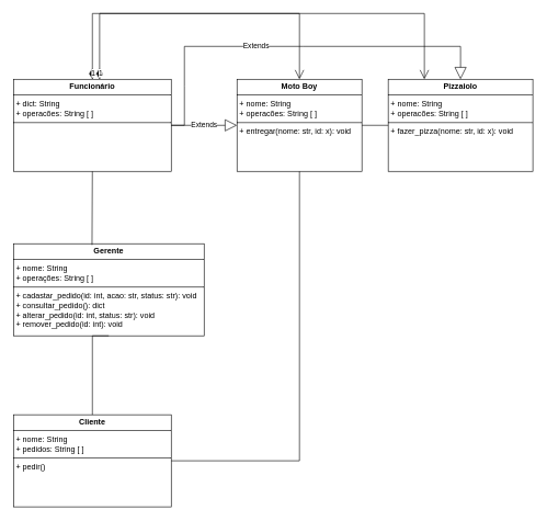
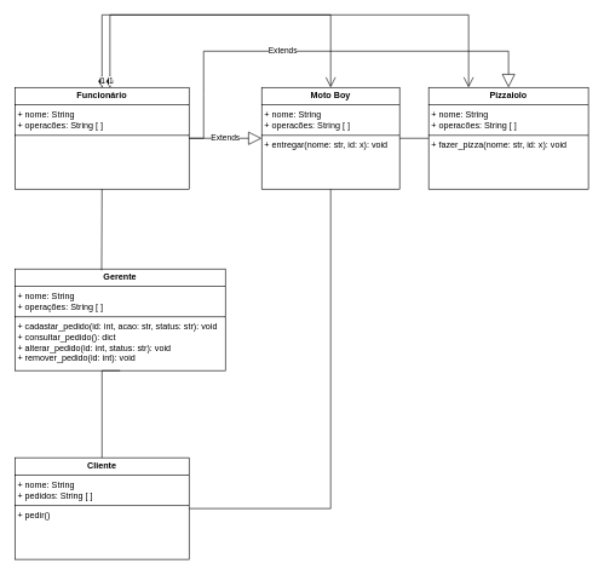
  <mxCell id="0" />
  <mxCell id="1" parent="0" />
  <mxCell id="2" value="&lt;p style=&quot;margin:0px;margin-top:4px;text-align:center;&quot;&gt;&lt;b&gt;Gerente&lt;/b&gt;&lt;/p&gt;&lt;hr size=&quot;1&quot; style=&quot;border-style:solid;&quot;&gt;&lt;p style=&quot;margin:0px;margin-left:4px;&quot;&gt;+ nome: String&lt;/p&gt;&lt;p style=&quot;margin:0px;margin-left:4px;&quot;&gt;+ operações: String [ ]&lt;/p&gt;&lt;hr size=&quot;1&quot; style=&quot;border-style:solid;&quot;&gt;&lt;p style=&quot;margin:0px;margin-left:4px;&quot;&gt;+ cadastar_pedido(id: int, acao: str, status: str): void&lt;/p&gt;&lt;p style=&quot;margin:0px;margin-left:4px;&quot;&gt;+ consultar&lt;span style=&quot;background-color: transparent; color: light-dark(rgb(0, 0, 0), rgb(255, 255, 255));&quot;&gt;_pedido&lt;/span&gt;&lt;span style=&quot;background-color: transparent; color: light-dark(rgb(0, 0, 0), rgb(255, 255, 255));&quot;&gt;(): dict&lt;/span&gt;&lt;/p&gt;&lt;p style=&quot;margin:0px;margin-left:4px;&quot;&gt;+ alterar&lt;span style=&quot;background-color: transparent; color: light-dark(rgb(0, 0, 0), rgb(255, 255, 255));&quot;&gt;_pedido&lt;/span&gt;&lt;span style=&quot;background-color: transparent; color: light-dark(rgb(0, 0, 0), rgb(255, 255, 255));&quot;&gt;(&lt;/span&gt;&lt;span style=&quot;background-color: transparent; color: light-dark(rgb(0, 0, 0), rgb(255, 255, 255));&quot;&gt;id: int, status: str): void&lt;/span&gt;&lt;/p&gt;&lt;p style=&quot;margin:0px;margin-left:4px;&quot;&gt;&lt;span style=&quot;background-color: transparent; color: light-dark(rgb(0, 0, 0), rgb(255, 255, 255));&quot;&gt;+ remover&lt;/span&gt;&lt;span style=&quot;background-color: transparent; color: light-dark(rgb(0, 0, 0), rgb(255, 255, 255));&quot;&gt;_pedido&lt;/span&gt;&lt;span style=&quot;background-color: transparent; color: light-dark(rgb(0, 0, 0), rgb(255, 255, 255));&quot;&gt;(id: int&lt;/span&gt;&lt;span style=&quot;background-color: transparent; color: light-dark(rgb(0, 0, 0), rgb(255, 255, 255));&quot;&gt;): void&lt;/span&gt;&lt;/p&gt;" style="verticalAlign=top;align=left;overflow=fill;html=1;whiteSpace=wrap;" parent="1" vertex="1"><mxGeometry x="20" y="370" width="290" height="140" as="geometry" /></mxCell>
  <mxCell id="3" value="&lt;p style=&quot;margin:0px;margin-top:4px;text-align:center;&quot;&gt;&lt;b&gt;Cliente&lt;/b&gt;&lt;/p&gt;&lt;hr size=&quot;1&quot; style=&quot;border-style:solid;&quot;&gt;&lt;p style=&quot;margin:0px;margin-left:4px;&quot;&gt;+ nome: String&lt;/p&gt;&lt;p style=&quot;margin:0px;margin-left:4px;&quot;&gt;+ pedidos: String [ ]&lt;/p&gt;&lt;hr size=&quot;1&quot; style=&quot;border-style:solid;&quot;&gt;&lt;p style=&quot;margin:0px;margin-left:4px;&quot;&gt;+ pedir()&lt;/p&gt;" style="verticalAlign=top;align=left;overflow=fill;html=1;whiteSpace=wrap;" vertex="1" parent="1"><mxGeometry x="20" y="630" width="240" height="140" as="geometry" /></mxCell>
- <mxCell id="4" value="&lt;p style=&quot;margin:0px;margin-top:4px;text-align:center;&quot;&gt;&lt;b&gt;Funcionário&lt;/b&gt;&lt;/p&gt;&lt;hr size=&quot;1&quot; style=&quot;border-style:solid;&quot;&gt;&lt;p style=&quot;margin:0px;margin-left:4px;&quot;&gt;+ dict: String&lt;/p&gt;&lt;p style=&quot;margin:0px;margin-left:4px;&quot;&gt;+ operacões: String [ ]&lt;/p&gt;&lt;hr size=&quot;1&quot; style=&quot;border-style:solid;&quot;&gt;&lt;p style=&quot;margin:0px;margin-left:4px;&quot;&gt;&lt;br&gt;&lt;/p&gt;" style="verticalAlign=top;align=left;overflow=fill;html=1;whiteSpace=wrap;" vertex="1" parent="1"><mxGeometry x="20" y="120" width="240" height="140" as="geometry" /></mxCell>
+ <mxCell id="4" value="&lt;p style=&quot;margin:0px;margin-top:4px;text-align:center;&quot;&gt;&lt;b&gt;Funcionário&lt;/b&gt;&lt;/p&gt;&lt;hr size=&quot;1&quot; style=&quot;border-style:solid;&quot;&gt;&lt;p style=&quot;margin:0px;margin-left:4px;&quot;&gt;+ nome: String&lt;/p&gt;&lt;p style=&quot;margin:0px;margin-left:4px;&quot;&gt;+ operacões: String [ ]&lt;/p&gt;&lt;hr size=&quot;1&quot; style=&quot;border-style:solid;&quot;&gt;&lt;p style=&quot;margin:0px;margin-left:4px;&quot;&gt;&lt;br&gt;&lt;/p&gt;" style="verticalAlign=top;align=left;overflow=fill;html=1;whiteSpace=wrap;" vertex="1" parent="1"><mxGeometry x="20" y="120" width="240" height="140" as="geometry" /></mxCell>
  <mxCell id="5" value="&lt;p style=&quot;margin:0px;margin-top:4px;text-align:center;&quot;&gt;&lt;b&gt;Moto Boy&lt;/b&gt;&lt;/p&gt;&lt;hr size=&quot;1&quot; style=&quot;border-style:solid;&quot;&gt;&lt;p style=&quot;margin: 0px 0px 0px 4px;&quot;&gt;+ nome: String&lt;/p&gt;&lt;p style=&quot;margin: 0px 0px 0px 4px;&quot;&gt;+ operacões: String [ ]&lt;/p&gt;&lt;hr size=&quot;1&quot; style=&quot;border-style:solid;&quot;&gt;&lt;p style=&quot;margin:0px;margin-left:4px;&quot;&gt;+ entregar(nome: str, id: x): void&lt;/p&gt;" style="verticalAlign=top;align=left;overflow=fill;html=1;whiteSpace=wrap;" vertex="1" parent="1"><mxGeometry x="360" y="120" width="190" height="140" as="geometry" /></mxCell>
  <mxCell id="6" value="Extends" style="endArrow=block;endSize=16;endFill=0;html=1;rounded=0;exitX=1;exitY=0.5;exitDx=0;exitDy=0;entryX=0;entryY=0.5;entryDx=0;entryDy=0;" edge="1" parent="1" source="4" target="5"><mxGeometry width="160" relative="1" as="geometry"><mxPoint x="270" y="430" as="sourcePoint" /><mxPoint x="430" y="430" as="targetPoint" /></mxGeometry></mxCell>
  <mxCell id="7" value="&lt;p style=&quot;margin:0px;margin-top:4px;text-align:center;&quot;&gt;&lt;b&gt;Pizzaiolo&lt;/b&gt;&lt;/p&gt;&lt;hr size=&quot;1&quot; style=&quot;border-style:solid;&quot;&gt;&lt;p style=&quot;margin: 0px 0px 0px 4px;&quot;&gt;+ nome: String&lt;/p&gt;&lt;p style=&quot;margin: 0px 0px 0px 4px;&quot;&gt;+ operacões: String [ ]&lt;/p&gt;&lt;hr size=&quot;1&quot; style=&quot;border-style:solid;&quot;&gt;&lt;p style=&quot;margin:0px;margin-left:4px;&quot;&gt;+ fazer_pizza(nome: str, id: x): void&lt;/p&gt;" style="verticalAlign=top;align=left;overflow=fill;html=1;whiteSpace=wrap;" vertex="1" parent="1"><mxGeometry x="590" y="120" width="220" height="140" as="geometry" /></mxCell>
  <mxCell id="8" value="Extends" style="endArrow=block;endSize=16;endFill=0;html=1;rounded=0;exitX=1;exitY=0.5;exitDx=0;exitDy=0;" edge="1" parent="1" source="4" target="7"><mxGeometry x="-0.184" width="160" relative="1" as="geometry"><mxPoint x="94" y="240" as="sourcePoint" /><mxPoint x="805" y="250" as="targetPoint" /><Array as="points"><mxPoint x="280" y="190" /><mxPoint x="280" y="130" /><mxPoint x="280" y="70" /><mxPoint x="460" y="70" /><mxPoint x="700" y="70" /></Array><mxPoint as="offset" /></mxGeometry></mxCell>
  <mxCell id="9" value="" style="endArrow=none;html=1;rounded=0;exitX=0.5;exitY=1;exitDx=0;exitDy=0;entryX=0.412;entryY=0.014;entryDx=0;entryDy=0;entryPerimeter=0;" edge="1" parent="1" source="4" target="2"><mxGeometry width="50" height="50" relative="1" as="geometry"><mxPoint x="130" y="250" as="sourcePoint" /><mxPoint x="135" y="370" as="targetPoint" /><Array as="points" /></mxGeometry></mxCell>
  <mxCell id="10" value="" style="endArrow=none;html=1;rounded=0;exitX=0.5;exitY=1;exitDx=0;exitDy=0;entryX=0.5;entryY=0;entryDx=0;entryDy=0;" edge="1" parent="1" source="2" target="3"><mxGeometry width="50" height="50" relative="1" as="geometry"><mxPoint x="730" y="420" as="sourcePoint" /><mxPoint x="780" y="370" as="targetPoint" /><Array as="points"><mxPoint x="140" y="510" /></Array></mxGeometry></mxCell>
  <mxCell id="11" value="" style="endArrow=none;html=1;rounded=0;entryX=0.5;entryY=1;entryDx=0;entryDy=0;exitX=1;exitY=0.5;exitDx=0;exitDy=0;" edge="1" parent="1" source="3" target="5"><mxGeometry width="50" height="50" relative="1" as="geometry"><mxPoint x="478" y="730" as="sourcePoint" /><mxPoint x="780" y="500" as="targetPoint" /><Array as="points"><mxPoint x="455" y="700" /></Array></mxGeometry></mxCell>
  <mxCell id="12" value="" style="endArrow=none;html=1;rounded=0;entryX=1;entryY=0.5;entryDx=0;entryDy=0;exitX=0;exitY=0.5;exitDx=0;exitDy=0;" edge="1" parent="1" source="7" target="5"><mxGeometry width="50" height="50" relative="1" as="geometry"><mxPoint x="270" y="730" as="sourcePoint" /><mxPoint x="465" y="270" as="targetPoint" /><Array as="points" /></mxGeometry></mxCell>
  <mxCell id="13" value="1" style="endArrow=open;html=1;endSize=12;startArrow=diamondThin;startSize=14;startFill=1;edgeStyle=orthogonalEdgeStyle;align=left;verticalAlign=bottom;rounded=0;exitX=0.5;exitY=0;exitDx=0;exitDy=0;entryX=0.5;entryY=0;entryDx=0;entryDy=0;" edge="1" parent="1" source="4" target="5"><mxGeometry x="-1" y="3" relative="1" as="geometry"><mxPoint x="681" y="580" as="sourcePoint" /><mxPoint x="841" y="580" as="targetPoint" /><Array as="points"><mxPoint x="140" y="20" /><mxPoint x="455" y="20" /></Array></mxGeometry></mxCell>
  <mxCell id="14" value="1" style="endArrow=open;html=1;endSize=12;startArrow=diamondThin;startSize=14;startFill=1;edgeStyle=orthogonalEdgeStyle;align=left;verticalAlign=bottom;rounded=0;entryX=0.25;entryY=0;entryDx=0;entryDy=0;" edge="1" parent="1" target="7"><mxGeometry x="-1" y="3" relative="1" as="geometry"><mxPoint x="151" y="120" as="sourcePoint" /><mxPoint x="465" y="130" as="targetPoint" /><Array as="points"><mxPoint x="151" y="120" /><mxPoint x="151" y="20" /><mxPoint x="645" y="20" /></Array></mxGeometry></mxCell>
